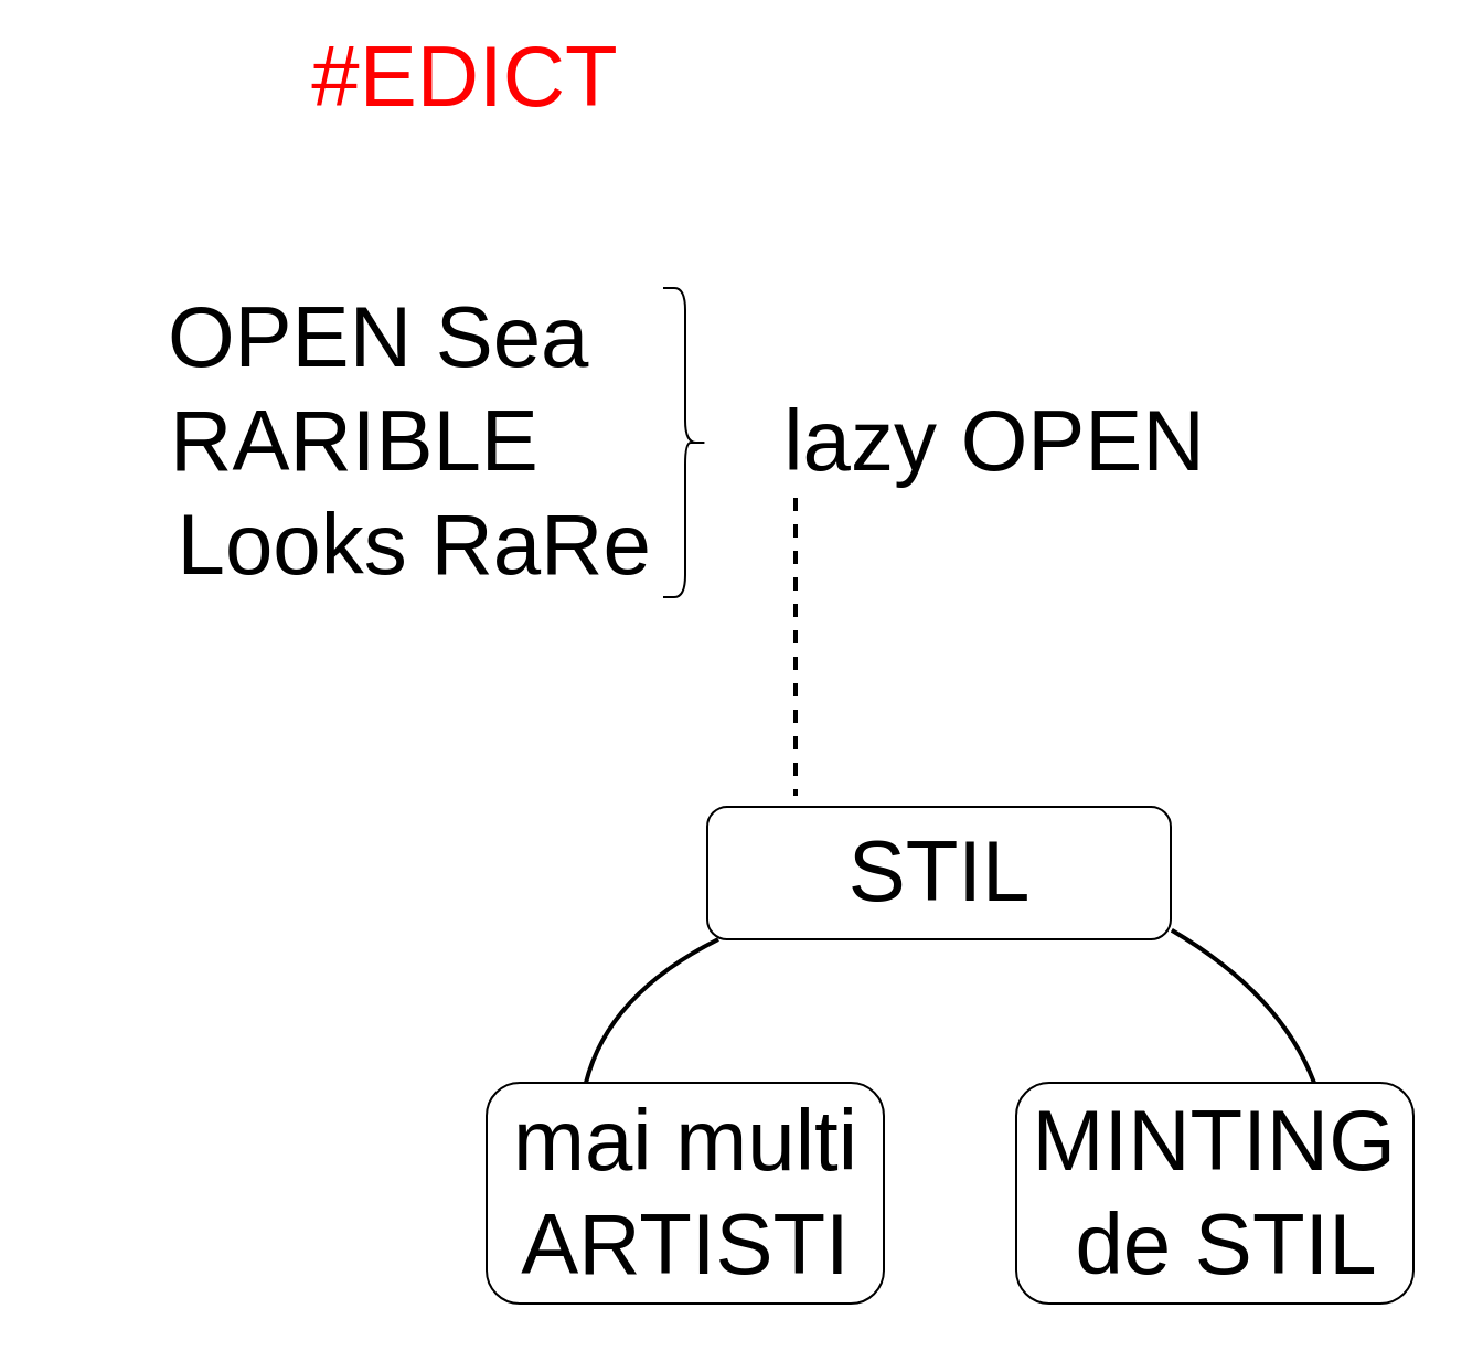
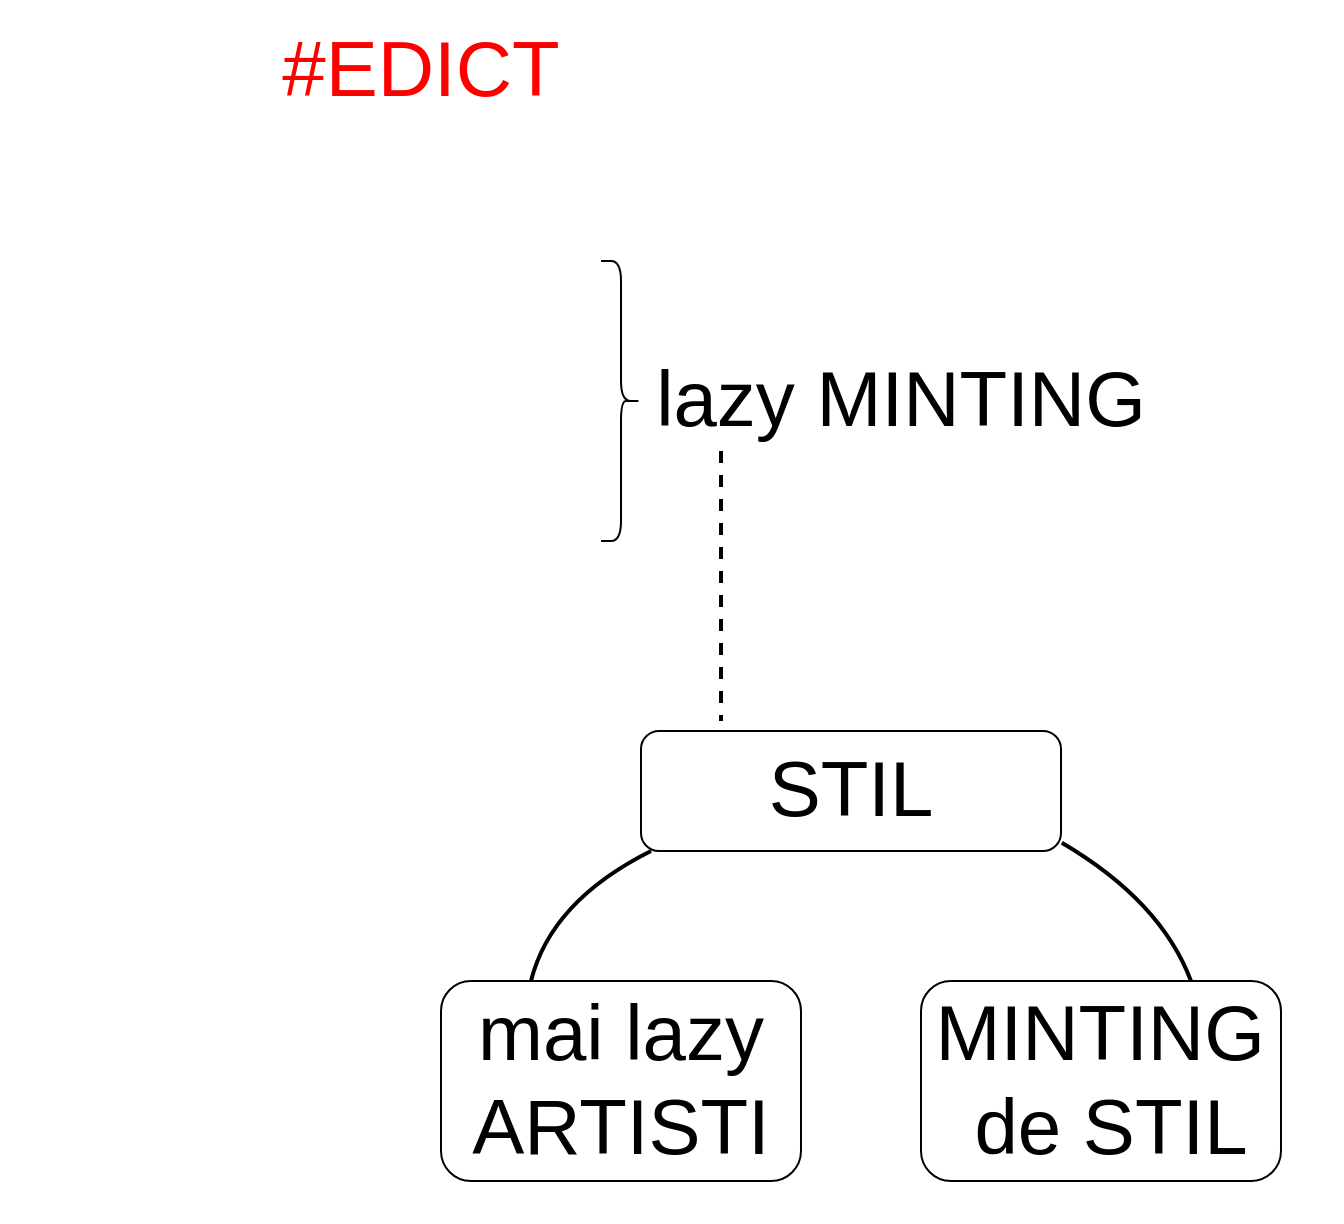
  <mxCell id="0" />
  <mxCell id="1" parent="0" />
  <mxCell id="2" value="&lt;font style=&quot;font-size: 39px&quot; color=&quot;#ff0000&quot;&gt;#EDICT&lt;/font&gt;" style="text;html=1;align=center;verticalAlign=middle;resizable=0;points=[];autosize=1;strokeColor=none;fillColor=none;" vertex="1" parent="1"><mxGeometry x="135" y="20" width="150" height="30" as="geometry" /></mxCell>
- <mxCell id="3" value="&lt;font color=&quot;#000000&quot;&gt;&amp;nbsp; OPEN Sea&lt;br&gt;RARIBLE&lt;br&gt;&amp;nbsp; &amp;nbsp; &amp;nbsp;Looks RaRe&lt;br&gt;&lt;/font&gt;" style="text;html=1;align=center;verticalAlign=middle;resizable=0;points=[];autosize=1;strokeColor=none;fillColor=none;fontSize=39;fontColor=#FF0000;" vertex="1" parent="1"><mxGeometry x="20" y="125" width="280" height="150" as="geometry" /></mxCell>
- <mxCell id="4" value="lazy OPEN" style="text;html=1;align=center;verticalAlign=middle;resizable=0;points=[];autosize=1;strokeColor=none;fillColor=none;fontSize=39;fontColor=#000000;" vertex="1" parent="1"><mxGeometry x="320" y="175" width="260" height="50" as="geometry" /></mxCell>
+ <mxCell id="4" value="lazy MINTING" style="text;html=1;align=center;verticalAlign=middle;resizable=0;points=[];autosize=1;strokeColor=none;fillColor=none;fontSize=39;fontColor=#000000;" vertex="1" parent="1"><mxGeometry x="320" y="175" width="260" height="50" as="geometry" /></mxCell>
  <mxCell id="5" value="STIL" style="text;html=1;align=center;verticalAlign=middle;resizable=0;points=[];autosize=1;strokeColor=none;fillColor=none;fontSize=39;fontColor=#000000;" vertex="1" parent="1"><mxGeometry x="320" y="370" width="210" height="50" as="geometry" /></mxCell>
- <mxCell id="6" value="mai multi&lt;br&gt;ARTISTI" style="text;html=1;align=center;verticalAlign=middle;resizable=0;points=[];autosize=1;strokeColor=none;fillColor=none;fontSize=39;fontColor=#000000;" vertex="1" parent="1"><mxGeometry x="225" y="490" width="170" height="100" as="geometry" /></mxCell>
+ <mxCell id="6" value="mai lazy&lt;br&gt;ARTISTI" style="text;html=1;align=center;verticalAlign=middle;resizable=0;points=[];autosize=1;strokeColor=none;fillColor=none;fontSize=39;fontColor=#000000;" vertex="1" parent="1"><mxGeometry x="225" y="490" width="170" height="100" as="geometry" /></mxCell>
  <mxCell id="7" value="MINTING&amp;nbsp;&lt;br&gt;de STIL" style="text;html=1;align=center;verticalAlign=middle;resizable=0;points=[];autosize=1;strokeColor=none;fillColor=none;fontSize=39;fontColor=#000000;" vertex="1" parent="1"><mxGeometry x="460" y="490" width="190" height="100" as="geometry" /></mxCell>
  <mxCell id="8" value="" style="rounded=1;whiteSpace=wrap;html=1;fontSize=39;fontColor=#000000;fillColor=none;" vertex="1" parent="1"><mxGeometry x="320" y="365" width="210" height="60" as="geometry" /></mxCell>
  <mxCell id="9" value="" style="rounded=1;whiteSpace=wrap;html=1;fontSize=39;fontColor=#000000;fillColor=none;" vertex="1" parent="1"><mxGeometry x="220" y="490" width="180" height="100" as="geometry" /></mxCell>
  <mxCell id="10" value="" style="rounded=1;whiteSpace=wrap;html=1;fontSize=39;fontColor=#000000;fillColor=none;" vertex="1" parent="1"><mxGeometry x="460" y="490" width="180" height="100" as="geometry" /></mxCell>
  <mxCell id="11" value="" style="shape=curlyBracket;whiteSpace=wrap;html=1;rounded=1;flipH=1;fontSize=39;fontColor=#000000;fillColor=none;" vertex="1" parent="1"><mxGeometry x="300" y="130" width="20" height="140" as="geometry" /></mxCell>
  <mxCell id="12" value="" style="endArrow=none;dashed=1;html=1;rounded=0;fontSize=39;fontColor=#000000;strokeWidth=2;" edge="1" parent="1"><mxGeometry width="50" height="50" relative="1" as="geometry"><mxPoint x="360" y="225" as="sourcePoint" /><mxPoint x="360" y="360" as="targetPoint" /></mxGeometry></mxCell>
  <mxCell id="13" value="" style="endArrow=none;html=1;fontSize=39;fontColor=#000000;strokeWidth=2;entryX=0;entryY=1;entryDx=0;entryDy=0;curved=1;" edge="1" parent="1"><mxGeometry width="50" height="50" relative="1" as="geometry"><mxPoint x="265" y="490" as="sourcePoint" /><mxPoint x="325" y="425" as="targetPoint" /><Array as="points"><mxPoint x="275" y="450" /></Array></mxGeometry></mxCell>
  <mxCell id="14" value="" style="endArrow=none;html=1;fontSize=39;fontColor=#000000;strokeWidth=2;curved=1;entryX=1.002;entryY=1.017;entryDx=0;entryDy=0;entryPerimeter=0;exitX=0.75;exitY=0;exitDx=0;exitDy=0;" edge="1" parent="1" source="10" target="5"><mxGeometry width="50" height="50" relative="1" as="geometry"><mxPoint x="580" y="490" as="sourcePoint" /><mxPoint x="630" y="440" as="targetPoint" /><Array as="points"><mxPoint x="580" y="450" /></Array></mxGeometry></mxCell>
